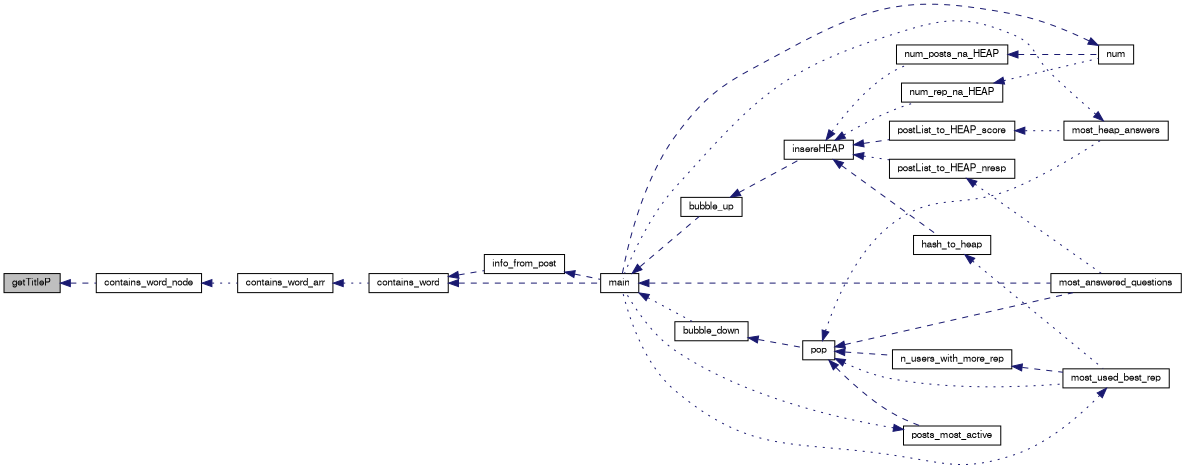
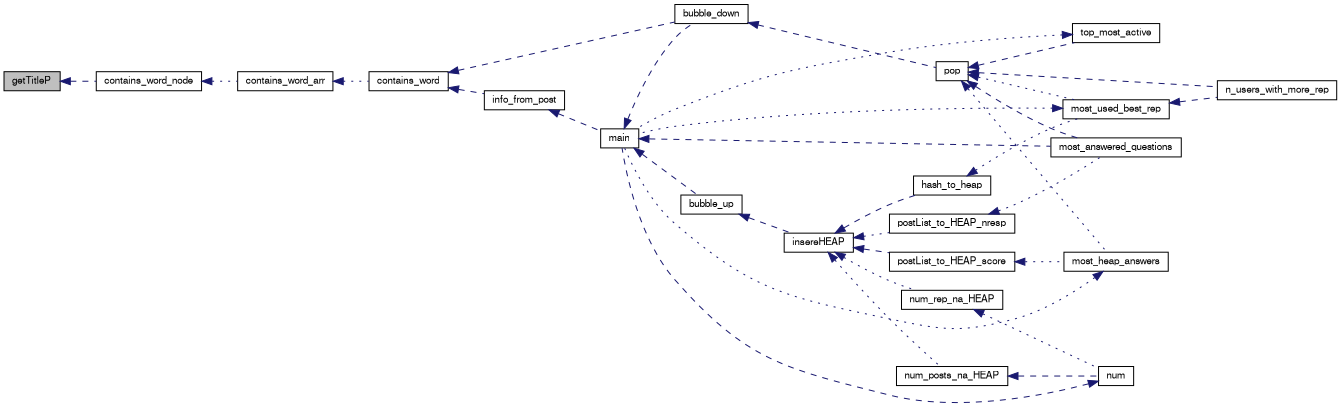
  digraph {
    rankdir=LR
    node [color=black fillcolor=white fontname=FreeSans fontsize=10 shape=record style=filled]
    edge [color=midnightblue dir=back fontname=FreeSans fontsize=10 labelfontname=FreeSans labelfontsize=10 style=dashed]
    n1 [fillcolor=grey75 fontcolor=black height=0.2 label=getTitleP width=0.4]
    n2 [height=0.2 label=contains_word_node width=0.4]
    n3 [height=0.2 label=info_from_post width=0.4]
    n4 [height=0.2 label=main width=0.4]
    n5 [height=0.2 label=contains_word_arr width=0.4]
    n6 [height=0.2 label=bubble_up width=0.4]
    n7 [height=0.2 label=bubble_down width=0.4]
    n8 [height=0.2 label=most_answered_questions width=0.4]
    n9 [height=0.2 label=insereHEAP width=0.4]
    n10 [height=0.2 label=pop width=0.4]
    n11 [height=0.2 label=num_posts_na_HEAP width=0.4]
    n12 [height=0.2 label=num_rep_na_HEAP width=0.4]
    n13 [height=0.2 label=postList_to_HEAP_score width=0.4]
    n14 [height=0.2 label=postList_to_HEAP_nresp width=0.4]
    n15 [height=0.2 label=hash_to_heap width=0.4]
    n16 [height=0.2 label=num width=0.4]
    n17 [height=0.2 label=most_heap_answers width=0.4]
    n18 [height=0.2 label=most_used_best_rep width=0.4]
-   n19 [height=0.2 label=posts_most_active width=0.4]
+   n19 [height=0.2 label=top_most_active width=0.4]
    n20 [height=0.2 label=n_users_with_more_rep width=0.4]
    n21 [height=0.2 label=contains_word width=0.4]
    n1 -> n2
    n2 -> n5 [style=dotted]
    n3 -> n4
    n4 -> n6
-   n4 -> n7 [style=dotted]
+   n4 -> n7
    n4 -> n8
    n5 -> n21 [style=dotted]
    n6 -> n9
    n7 -> n10
    n9 -> n11 [style=dotted]
    n9 -> n12 [style=dotted]
    n9 -> n13
    n9 -> n14 [style=dotted]
    n9 -> n15
    n10 -> n8
    n10 -> n17 [style=dotted]
    n10 -> n18 [style=dotted]
    n10 -> n19
    n10 -> n20
    n11 -> n16
    n12 -> n16 [style=dotted]
    n13 -> n17 [style=dotted]
    n14 -> n8 [style=dotted]
    n15 -> n18 [style=dotted]
    n16 -> n4
    n17 -> n4 [style=dotted]
    n18 -> n4 [style=dotted]
    n19 -> n4 [style=dotted]
-   n20 -> n18
+   n18 -> n20
    n21 -> n3
-   n21 -> n4
+   n21 -> n7
  }
